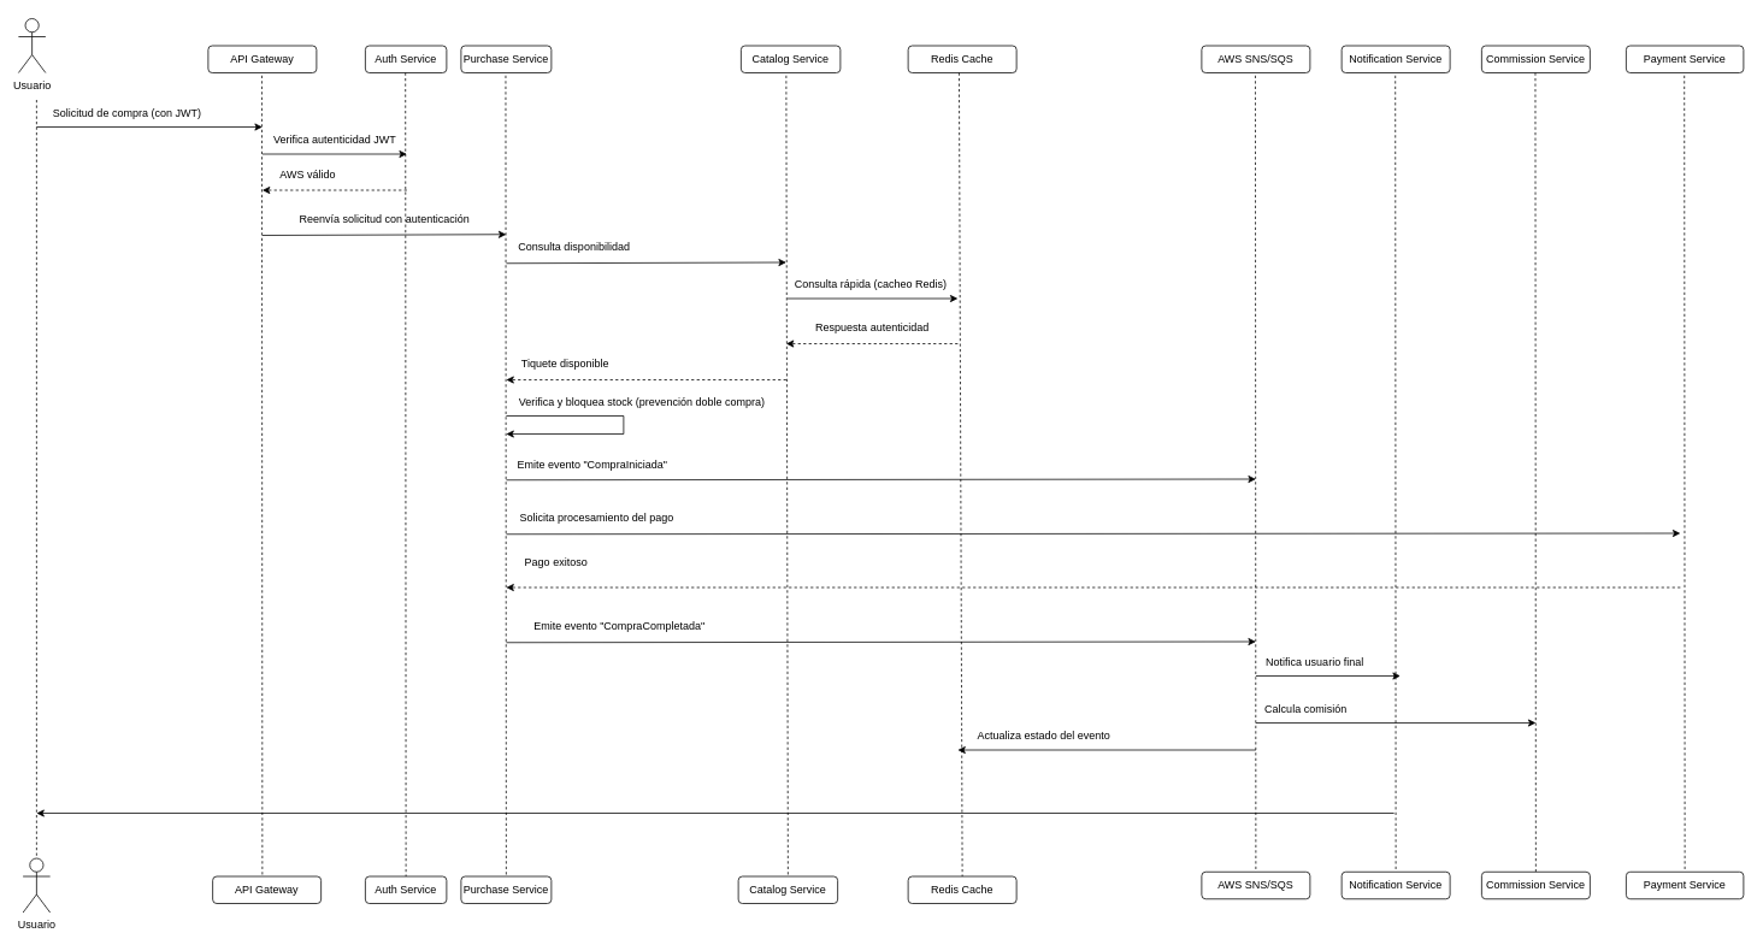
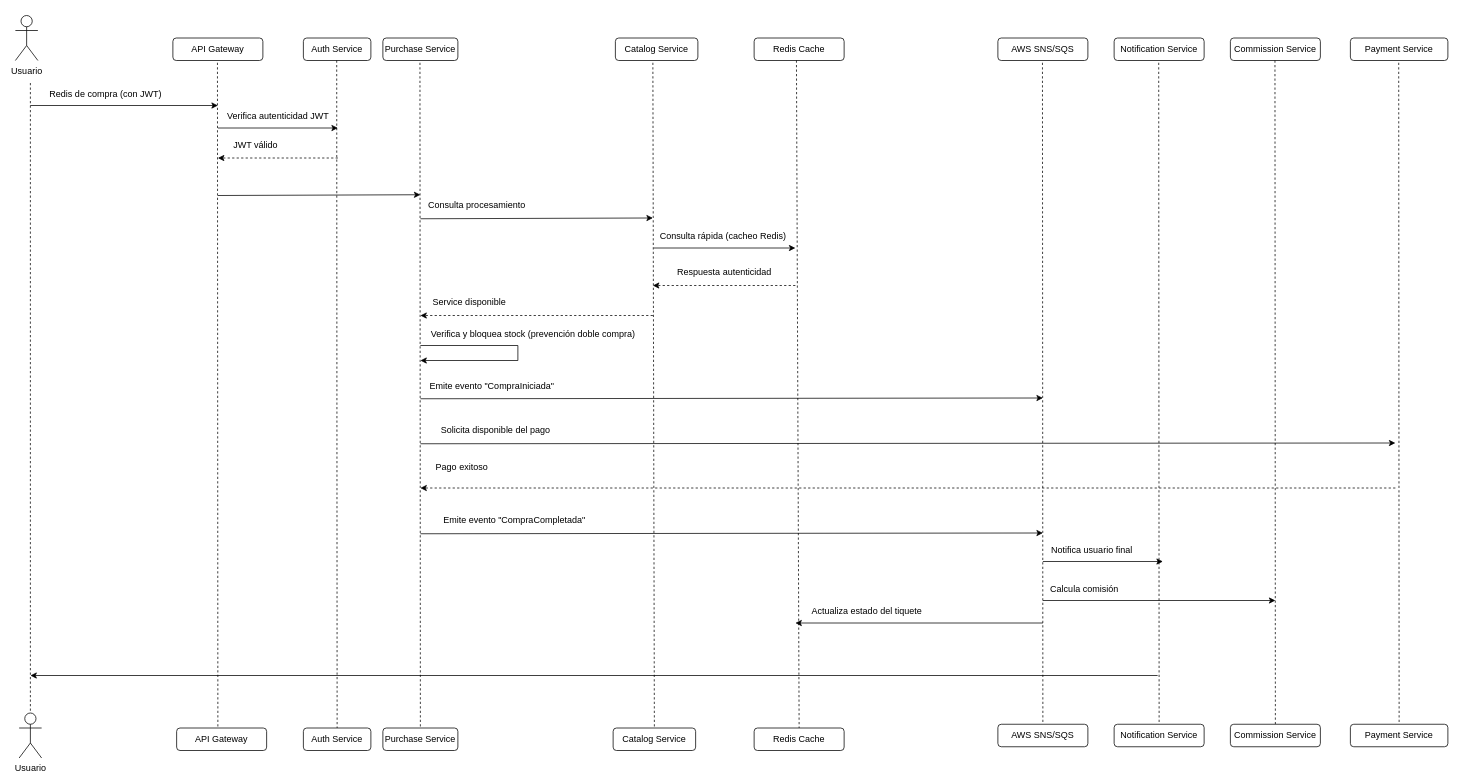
  <mxCell id="0" />
  <mxCell id="1" parent="0" />
  <mxCell id="2" value="Usuario" style="shape=umlActor;verticalLabelPosition=bottom;verticalAlign=top;html=1;outlineConnect=0;" parent="1" vertex="1"><mxGeometry x="20" y="20" width="30" height="60" as="geometry" /></mxCell>
  <mxCell id="3" value="API Gateway&lt;span style=&quot;color: rgba(0, 0, 0, 0); font-family: monospace; font-size: 0px; text-align: start; text-wrap-mode: nowrap;&quot;&gt;%3CmxGraphModel%3E%3Croot%3E%3CmxCell%20id%3D%220%22%2F%3E%3CmxCell%20id%3D%221%22%20parent%3D%220%22%2F%3E%3CmxCell%20id%3D%222%22%20value%3D%22Frontend%20web%2FApp%22%20style%3D%22rounded%3D1%3BwhiteSpace%3Dwrap%3Bhtml%3D1%3B%22%20vertex%3D%221%22%20parent%3D%221%22%3E%3CmxGeometry%20x%3D%22120%22%20y%3D%2260%22%20width%3D%22120%22%20height%3D%2230%22%20as%3D%22geometry%22%2F%3E%3C%2FmxCell%3E%3C%2Froot%3E%3C%2FmxGraphModel%3E&lt;/span&gt;" style="rounded=1;whiteSpace=wrap;html=1;" parent="1" vertex="1"><mxGeometry x="230" y="50" width="120" height="30" as="geometry" /></mxCell>
  <mxCell id="4" value="Auth Service" style="rounded=1;whiteSpace=wrap;html=1;" parent="1" vertex="1"><mxGeometry x="404" y="50" width="90" height="30" as="geometry" /></mxCell>
  <mxCell id="5" value="Purchase Service" style="rounded=1;whiteSpace=wrap;html=1;" parent="1" vertex="1"><mxGeometry x="510" y="50" width="100" height="30" as="geometry" /></mxCell>
  <mxCell id="6" value="Catalog Service" style="rounded=1;whiteSpace=wrap;html=1;" parent="1" vertex="1"><mxGeometry x="820" y="50" width="110" height="30" as="geometry" /></mxCell>
  <mxCell id="7" value="Redis Cache" style="rounded=1;whiteSpace=wrap;html=1;" parent="1" vertex="1"><mxGeometry x="1005" y="50" width="120" height="30" as="geometry" /></mxCell>
  <mxCell id="8" value="Payment Service" style="rounded=1;whiteSpace=wrap;html=1;" parent="1" vertex="1"><mxGeometry x="1800" y="50" width="130" height="30" as="geometry" /></mxCell>
  <mxCell id="9" value="AWS SNS/SQS" style="rounded=1;whiteSpace=wrap;html=1;" vertex="1" parent="1"><mxGeometry x="1330" y="50" width="120" height="30" as="geometry" /></mxCell>
  <mxCell id="10" value="Notification Service" style="rounded=1;whiteSpace=wrap;html=1;" vertex="1" parent="1"><mxGeometry x="1485" y="50" width="120" height="30" as="geometry" /></mxCell>
  <mxCell id="11" value="Commission Service" style="rounded=1;whiteSpace=wrap;html=1;" vertex="1" parent="1"><mxGeometry x="1640" y="50" width="120" height="30" as="geometry" /></mxCell>
  <mxCell id="12" value="" style="endArrow=none;html=1;rounded=0;dashed=1;" edge="1" parent="1"><mxGeometry width="50" height="50" relative="1" as="geometry"><mxPoint x="40" y="110" as="sourcePoint" /><mxPoint x="40" y="950" as="targetPoint" /></mxGeometry></mxCell>
  <mxCell id="13" value="" style="endArrow=none;html=1;rounded=0;dashed=1;" edge="1" parent="1"><mxGeometry width="50" height="50" relative="1" as="geometry"><mxPoint x="289.44" y="83" as="sourcePoint" /><mxPoint x="290" y="970" as="targetPoint" /></mxGeometry></mxCell>
  <mxCell id="14" value="" style="endArrow=none;html=1;rounded=0;dashed=1;entryX=0.5;entryY=0;entryDx=0;entryDy=0;" edge="1" parent="1" target="59"><mxGeometry width="50" height="50" relative="1" as="geometry"><mxPoint x="448.44" y="80" as="sourcePoint" /><mxPoint x="448" y="970" as="targetPoint" /></mxGeometry></mxCell>
  <mxCell id="15" value="" style="endArrow=none;html=1;rounded=0;dashed=1;entryX=0.5;entryY=0;entryDx=0;entryDy=0;" edge="1" parent="1" target="60"><mxGeometry width="50" height="50" relative="1" as="geometry"><mxPoint x="559.44" y="83" as="sourcePoint" /><mxPoint x="559" y="950" as="targetPoint" /></mxGeometry></mxCell>
  <mxCell id="16" value="" style="endArrow=none;html=1;rounded=0;dashed=1;entryX=0.5;entryY=0;entryDx=0;entryDy=0;" edge="1" parent="1" target="61"><mxGeometry width="50" height="50" relative="1" as="geometry"><mxPoint x="870" y="83" as="sourcePoint" /><mxPoint x="870" y="950" as="targetPoint" /></mxGeometry></mxCell>
  <mxCell id="17" value="" style="endArrow=none;html=1;rounded=0;dashed=1;entryX=0.5;entryY=0;entryDx=0;entryDy=0;" edge="1" parent="1" target="62"><mxGeometry width="50" height="50" relative="1" as="geometry"><mxPoint x="1061.44" y="80" as="sourcePoint" /><mxPoint x="1061" y="950" as="targetPoint" /></mxGeometry></mxCell>
  <mxCell id="18" value="" style="endArrow=none;html=1;rounded=0;dashed=1;entryX=0.5;entryY=0;entryDx=0;entryDy=0;" edge="1" parent="1" target="64"><mxGeometry width="50" height="50" relative="1" as="geometry"><mxPoint x="1389.44" y="83" as="sourcePoint" /><mxPoint x="1389" y="970" as="targetPoint" /></mxGeometry></mxCell>
  <mxCell id="19" value="" style="endArrow=none;html=1;rounded=0;dashed=1;entryX=0.5;entryY=0;entryDx=0;entryDy=0;" edge="1" parent="1" target="65"><mxGeometry width="50" height="50" relative="1" as="geometry"><mxPoint x="1544.44" y="83" as="sourcePoint" /><mxPoint x="1544" y="950" as="targetPoint" /></mxGeometry></mxCell>
  <mxCell id="20" value="" style="endArrow=none;html=1;rounded=0;dashed=1;entryX=0.5;entryY=0;entryDx=0;entryDy=0;" edge="1" parent="1" target="66"><mxGeometry width="50" height="50" relative="1" as="geometry"><mxPoint x="1699.44" y="80" as="sourcePoint" /><mxPoint x="1700" y="950" as="targetPoint" /></mxGeometry></mxCell>
  <mxCell id="21" value="" style="endArrow=none;html=1;rounded=0;dashed=1;entryX=0.5;entryY=0;entryDx=0;entryDy=0;" edge="1" parent="1" target="63"><mxGeometry width="50" height="50" relative="1" as="geometry"><mxPoint x="1864.44" y="83" as="sourcePoint" /><mxPoint x="1864" y="950" as="targetPoint" /></mxGeometry></mxCell>
  <mxCell id="22" value="" style="endArrow=classic;html=1;rounded=0;" edge="1" parent="1"><mxGeometry width="50" height="50" relative="1" as="geometry"><mxPoint x="40" y="140" as="sourcePoint" /><mxPoint x="290" y="140" as="targetPoint" /></mxGeometry></mxCell>
- <mxCell id="23" value="Solicitud de compra (con JWT)" style="text;html=1;align=center;verticalAlign=middle;resizable=0;points=[];autosize=1;strokeColor=none;fillColor=none;" vertex="1" parent="1"><mxGeometry x="45" y="110" width="190" height="30" as="geometry" /></mxCell>
+ <mxCell id="23" value="Redis de compra (con JWT)" style="text;html=1;align=center;verticalAlign=middle;resizable=0;points=[];autosize=1;strokeColor=none;fillColor=none;" vertex="1" parent="1"><mxGeometry x="45" y="110" width="190" height="30" as="geometry" /></mxCell>
  <mxCell id="24" value="Verifica autenticidad JWT" style="text;html=1;align=center;verticalAlign=middle;resizable=0;points=[];autosize=1;strokeColor=none;fillColor=none;" vertex="1" parent="1"><mxGeometry x="290" y="140" width="160" height="30" as="geometry" /></mxCell>
  <mxCell id="25" value="" style="endArrow=classic;html=1;rounded=0;" edge="1" parent="1"><mxGeometry width="50" height="50" relative="1" as="geometry"><mxPoint x="290" y="170" as="sourcePoint" /><mxPoint x="450" y="170" as="targetPoint" /></mxGeometry></mxCell>
  <mxCell id="26" value="" style="endArrow=classic;html=1;rounded=0;dashed=1;" edge="1" parent="1"><mxGeometry width="50" height="50" relative="1" as="geometry"><mxPoint x="450" y="210" as="sourcePoint" /><mxPoint x="290" y="210" as="targetPoint" /></mxGeometry></mxCell>
- <mxCell id="27" value="AWS válido" style="text;html=1;align=center;verticalAlign=middle;resizable=0;points=[];autosize=1;strokeColor=none;fillColor=none;" vertex="1" parent="1"><mxGeometry x="300" y="178" width="80" height="30" as="geometry" /></mxCell>
+ <mxCell id="27" value="JWT válido" style="text;html=1;align=center;verticalAlign=middle;resizable=0;points=[];autosize=1;strokeColor=none;fillColor=none;" vertex="1" parent="1"><mxGeometry x="300" y="178" width="80" height="30" as="geometry" /></mxCell>
  <mxCell id="28" value="" style="endArrow=classic;html=1;rounded=0;" edge="1" parent="1"><mxGeometry width="50" height="50" relative="1" as="geometry"><mxPoint x="290" y="260" as="sourcePoint" /><mxPoint x="560" y="259" as="targetPoint" /></mxGeometry></mxCell>
- <mxCell id="29" value="Reenvía solicitud con autenticación" style="text;html=1;align=center;verticalAlign=middle;resizable=0;points=[];autosize=1;strokeColor=none;fillColor=none;" vertex="1" parent="1"><mxGeometry x="320" y="228" width="210" height="30" as="geometry" /></mxCell>
  <mxCell id="30" value="" style="endArrow=classic;html=1;rounded=0;" edge="1" parent="1"><mxGeometry width="50" height="50" relative="1" as="geometry"><mxPoint x="560" y="291" as="sourcePoint" /><mxPoint x="870" y="290" as="targetPoint" /></mxGeometry></mxCell>
- <mxCell id="31" value="Consulta disponibilidad" style="text;html=1;align=center;verticalAlign=middle;resizable=0;points=[];autosize=1;strokeColor=none;fillColor=none;" vertex="1" parent="1"><mxGeometry x="560" y="258" width="150" height="30" as="geometry" /></mxCell>
+ <mxCell id="31" value="Consulta procesamiento" style="text;html=1;align=center;verticalAlign=middle;resizable=0;points=[];autosize=1;strokeColor=none;fillColor=none;" vertex="1" parent="1"><mxGeometry x="560" y="258" width="150" height="30" as="geometry" /></mxCell>
  <mxCell id="32" value="" style="endArrow=classic;html=1;rounded=0;" edge="1" parent="1"><mxGeometry width="50" height="50" relative="1" as="geometry"><mxPoint x="871" y="330" as="sourcePoint" /><mxPoint x="1060" y="330" as="targetPoint" /></mxGeometry></mxCell>
  <mxCell id="33" value="Consulta rápida (cacheo Redis)&amp;nbsp;" style="text;html=1;align=center;verticalAlign=middle;resizable=0;points=[];autosize=1;strokeColor=none;fillColor=none;" vertex="1" parent="1"><mxGeometry x="870" y="300" width="190" height="30" as="geometry" /></mxCell>
  <mxCell id="34" value="" style="endArrow=classic;html=1;rounded=0;dashed=1;" edge="1" parent="1"><mxGeometry width="50" height="50" relative="1" as="geometry"><mxPoint x="1060" y="380" as="sourcePoint" /><mxPoint x="870" y="380" as="targetPoint" /></mxGeometry></mxCell>
  <mxCell id="35" value="Respuesta autenticidad" style="text;html=1;align=center;verticalAlign=middle;resizable=0;points=[];autosize=1;strokeColor=none;fillColor=none;" vertex="1" parent="1"><mxGeometry x="885" y="348" width="160" height="30" as="geometry" /></mxCell>
  <mxCell id="36" value="" style="endArrow=classic;html=1;rounded=0;dashed=1;" edge="1" parent="1"><mxGeometry width="50" height="50" relative="1" as="geometry"><mxPoint x="870" y="420" as="sourcePoint" /><mxPoint x="560" y="420" as="targetPoint" /></mxGeometry></mxCell>
- <mxCell id="37" value="Tiquete disponible" style="text;html=1;align=center;verticalAlign=middle;resizable=0;points=[];autosize=1;strokeColor=none;fillColor=none;" vertex="1" parent="1"><mxGeometry x="565" y="388" width="120" height="30" as="geometry" /></mxCell>
+ <mxCell id="37" value="Service disponible" style="text;html=1;align=center;verticalAlign=middle;resizable=0;points=[];autosize=1;strokeColor=none;fillColor=none;" vertex="1" parent="1"><mxGeometry x="565" y="388" width="120" height="30" as="geometry" /></mxCell>
  <mxCell id="38" value="" style="endArrow=none;html=1;rounded=0;" edge="1" parent="1"><mxGeometry width="50" height="50" relative="1" as="geometry"><mxPoint x="560" y="460" as="sourcePoint" /><mxPoint x="690" y="460" as="targetPoint" /></mxGeometry></mxCell>
  <mxCell id="39" value="" style="endArrow=none;html=1;rounded=0;" edge="1" parent="1"><mxGeometry width="50" height="50" relative="1" as="geometry"><mxPoint x="690" y="480" as="sourcePoint" /><mxPoint x="690" y="460" as="targetPoint" /></mxGeometry></mxCell>
  <mxCell id="40" value="" style="endArrow=classic;html=1;rounded=0;" edge="1" parent="1"><mxGeometry width="50" height="50" relative="1" as="geometry"><mxPoint x="690" y="480" as="sourcePoint" /><mxPoint x="560" y="480" as="targetPoint" /></mxGeometry></mxCell>
  <mxCell id="41" value="Verifica y bloquea stock (prevención doble compra)" style="text;html=1;align=center;verticalAlign=middle;resizable=0;points=[];autosize=1;strokeColor=none;fillColor=none;" vertex="1" parent="1"><mxGeometry x="560" y="430" width="300" height="30" as="geometry" /></mxCell>
  <mxCell id="42" value="" style="endArrow=classic;html=1;rounded=0;" edge="1" parent="1"><mxGeometry width="50" height="50" relative="1" as="geometry"><mxPoint x="560" y="531" as="sourcePoint" /><mxPoint x="1390" y="530" as="targetPoint" /></mxGeometry></mxCell>
  <mxCell id="43" value="" style="endArrow=classic;html=1;rounded=0;" edge="1" parent="1"><mxGeometry width="50" height="50" relative="1" as="geometry"><mxPoint x="560" y="591" as="sourcePoint" /><mxPoint x="1860" y="590" as="targetPoint" /></mxGeometry></mxCell>
  <mxCell id="44" value="" style="endArrow=classic;html=1;rounded=0;dashed=1;" edge="1" parent="1"><mxGeometry width="50" height="50" relative="1" as="geometry"><mxPoint x="1860" y="650" as="sourcePoint" /><mxPoint x="560" y="650" as="targetPoint" /></mxGeometry></mxCell>
  <mxCell id="45" value="" style="endArrow=classic;html=1;rounded=0;" edge="1" parent="1"><mxGeometry width="50" height="50" relative="1" as="geometry"><mxPoint x="560" y="711" as="sourcePoint" /><mxPoint x="1390" y="710" as="targetPoint" /></mxGeometry></mxCell>
  <mxCell id="46" value="Emite evento &quot;CompraIniciada&quot;" style="text;html=1;align=center;verticalAlign=middle;resizable=0;points=[];autosize=1;strokeColor=none;fillColor=none;" vertex="1" parent="1"><mxGeometry x="560" y="500" width="190" height="30" as="geometry" /></mxCell>
- <mxCell id="47" value="Solicita procesamiento del pago" style="text;html=1;align=center;verticalAlign=middle;resizable=0;points=[];autosize=1;strokeColor=none;fillColor=none;" vertex="1" parent="1"><mxGeometry x="565" y="558" width="190" height="30" as="geometry" /></mxCell>
+ <mxCell id="47" value="Solicita disponible del pago" style="text;html=1;align=center;verticalAlign=middle;resizable=0;points=[];autosize=1;strokeColor=none;fillColor=none;" vertex="1" parent="1"><mxGeometry x="565" y="558" width="190" height="30" as="geometry" /></mxCell>
  <mxCell id="48" value="Pago exitoso" style="text;html=1;align=center;verticalAlign=middle;resizable=0;points=[];autosize=1;strokeColor=none;fillColor=none;" vertex="1" parent="1"><mxGeometry x="570" y="608" width="90" height="30" as="geometry" /></mxCell>
  <mxCell id="49" value="Emite evento &quot;CompraCompletada&quot;" style="text;html=1;align=center;verticalAlign=middle;resizable=0;points=[];autosize=1;strokeColor=none;fillColor=none;" vertex="1" parent="1"><mxGeometry x="580" y="678" width="210" height="30" as="geometry" /></mxCell>
  <mxCell id="50" value="" style="endArrow=classic;html=1;rounded=0;" edge="1" parent="1"><mxGeometry width="50" height="50" relative="1" as="geometry"><mxPoint x="1390" y="748" as="sourcePoint" /><mxPoint x="1550" y="748" as="targetPoint" /></mxGeometry></mxCell>
  <mxCell id="51" value="" style="endArrow=classic;html=1;rounded=0;" edge="1" parent="1"><mxGeometry width="50" height="50" relative="1" as="geometry"><mxPoint x="1390" y="800" as="sourcePoint" /><mxPoint x="1700" y="800" as="targetPoint" /></mxGeometry></mxCell>
  <mxCell id="52" value="Notifica usuario final" style="text;html=1;align=center;verticalAlign=middle;resizable=0;points=[];autosize=1;strokeColor=none;fillColor=none;" vertex="1" parent="1"><mxGeometry x="1390" y="718" width="130" height="30" as="geometry" /></mxCell>
  <mxCell id="53" value="Calcula comisión" style="text;html=1;align=center;verticalAlign=middle;resizable=0;points=[];autosize=1;strokeColor=none;fillColor=none;" vertex="1" parent="1"><mxGeometry x="1390" y="770" width="110" height="30" as="geometry" /></mxCell>
  <mxCell id="54" value="" style="endArrow=classic;html=1;rounded=0;" edge="1" parent="1"><mxGeometry width="50" height="50" relative="1" as="geometry"><mxPoint x="1390" y="830" as="sourcePoint" /><mxPoint x="1060" y="830" as="targetPoint" /></mxGeometry></mxCell>
- <mxCell id="55" value="Actualiza estado del evento" style="text;html=1;align=center;verticalAlign=middle;resizable=0;points=[];autosize=1;strokeColor=none;fillColor=none;" vertex="1" parent="1"><mxGeometry x="1070" y="800" width="170" height="30" as="geometry" /></mxCell>
+ <mxCell id="55" value="Actualiza estado del tiquete" style="text;html=1;align=center;verticalAlign=middle;resizable=0;points=[];autosize=1;strokeColor=none;fillColor=none;" vertex="1" parent="1"><mxGeometry x="1070" y="800" width="170" height="30" as="geometry" /></mxCell>
  <mxCell id="56" value="" style="endArrow=classic;html=1;rounded=0;" edge="1" parent="1"><mxGeometry width="50" height="50" relative="1" as="geometry"><mxPoint x="1543" y="900" as="sourcePoint" /><mxPoint x="40" y="900" as="targetPoint" /></mxGeometry></mxCell>
  <mxCell id="57" value="Usuario" style="shape=umlActor;verticalLabelPosition=bottom;verticalAlign=top;html=1;outlineConnect=0;" vertex="1" parent="1"><mxGeometry x="25" y="950" width="30" height="60" as="geometry" /></mxCell>
  <mxCell id="58" value="API Gateway&lt;span style=&quot;color: rgba(0, 0, 0, 0); font-family: monospace; font-size: 0px; text-align: start; text-wrap-mode: nowrap;&quot;&gt;%3CmxGraphModel%3E%3Croot%3E%3CmxCell%20id%3D%220%22%2F%3E%3CmxCell%20id%3D%221%22%20parent%3D%220%22%2F%3E%3CmxCell%20id%3D%222%22%20value%3D%22Frontend%20web%2FApp%22%20style%3D%22rounded%3D1%3BwhiteSpace%3Dwrap%3Bhtml%3D1%3B%22%20vertex%3D%221%22%20parent%3D%221%22%3E%3CmxGeometry%20x%3D%22120%22%20y%3D%2260%22%20width%3D%22120%22%20height%3D%2230%22%20as%3D%22geometry%22%2F%3E%3C%2FmxCell%3E%3C%2Froot%3E%3C%2FmxGraphModel%3E&lt;/span&gt;" style="rounded=1;whiteSpace=wrap;html=1;" vertex="1" parent="1"><mxGeometry x="235" y="970" width="120" height="30" as="geometry" /></mxCell>
  <mxCell id="59" value="Auth Service" style="rounded=1;whiteSpace=wrap;html=1;" vertex="1" parent="1"><mxGeometry x="404" y="970" width="90" height="30" as="geometry" /></mxCell>
  <mxCell id="60" value="Purchase Service" style="rounded=1;whiteSpace=wrap;html=1;" vertex="1" parent="1"><mxGeometry x="510" y="970" width="100" height="30" as="geometry" /></mxCell>
  <mxCell id="61" value="Catalog Service" style="rounded=1;whiteSpace=wrap;html=1;" vertex="1" parent="1"><mxGeometry x="817" y="970" width="110" height="30" as="geometry" /></mxCell>
  <mxCell id="62" value="Redis Cache" style="rounded=1;whiteSpace=wrap;html=1;" vertex="1" parent="1"><mxGeometry x="1005" y="970" width="120" height="30" as="geometry" /></mxCell>
  <mxCell id="63" value="Payment Service" style="rounded=1;whiteSpace=wrap;html=1;" vertex="1" parent="1"><mxGeometry x="1800" y="965" width="130" height="30" as="geometry" /></mxCell>
  <mxCell id="64" value="AWS SNS/SQS" style="rounded=1;whiteSpace=wrap;html=1;" vertex="1" parent="1"><mxGeometry x="1330" y="965" width="120" height="30" as="geometry" /></mxCell>
  <mxCell id="65" value="Notification Service" style="rounded=1;whiteSpace=wrap;html=1;" vertex="1" parent="1"><mxGeometry x="1485" y="965" width="120" height="30" as="geometry" /></mxCell>
  <mxCell id="66" value="Commission Service" style="rounded=1;whiteSpace=wrap;html=1;" vertex="1" parent="1"><mxGeometry x="1640" y="965" width="120" height="30" as="geometry" /></mxCell>
